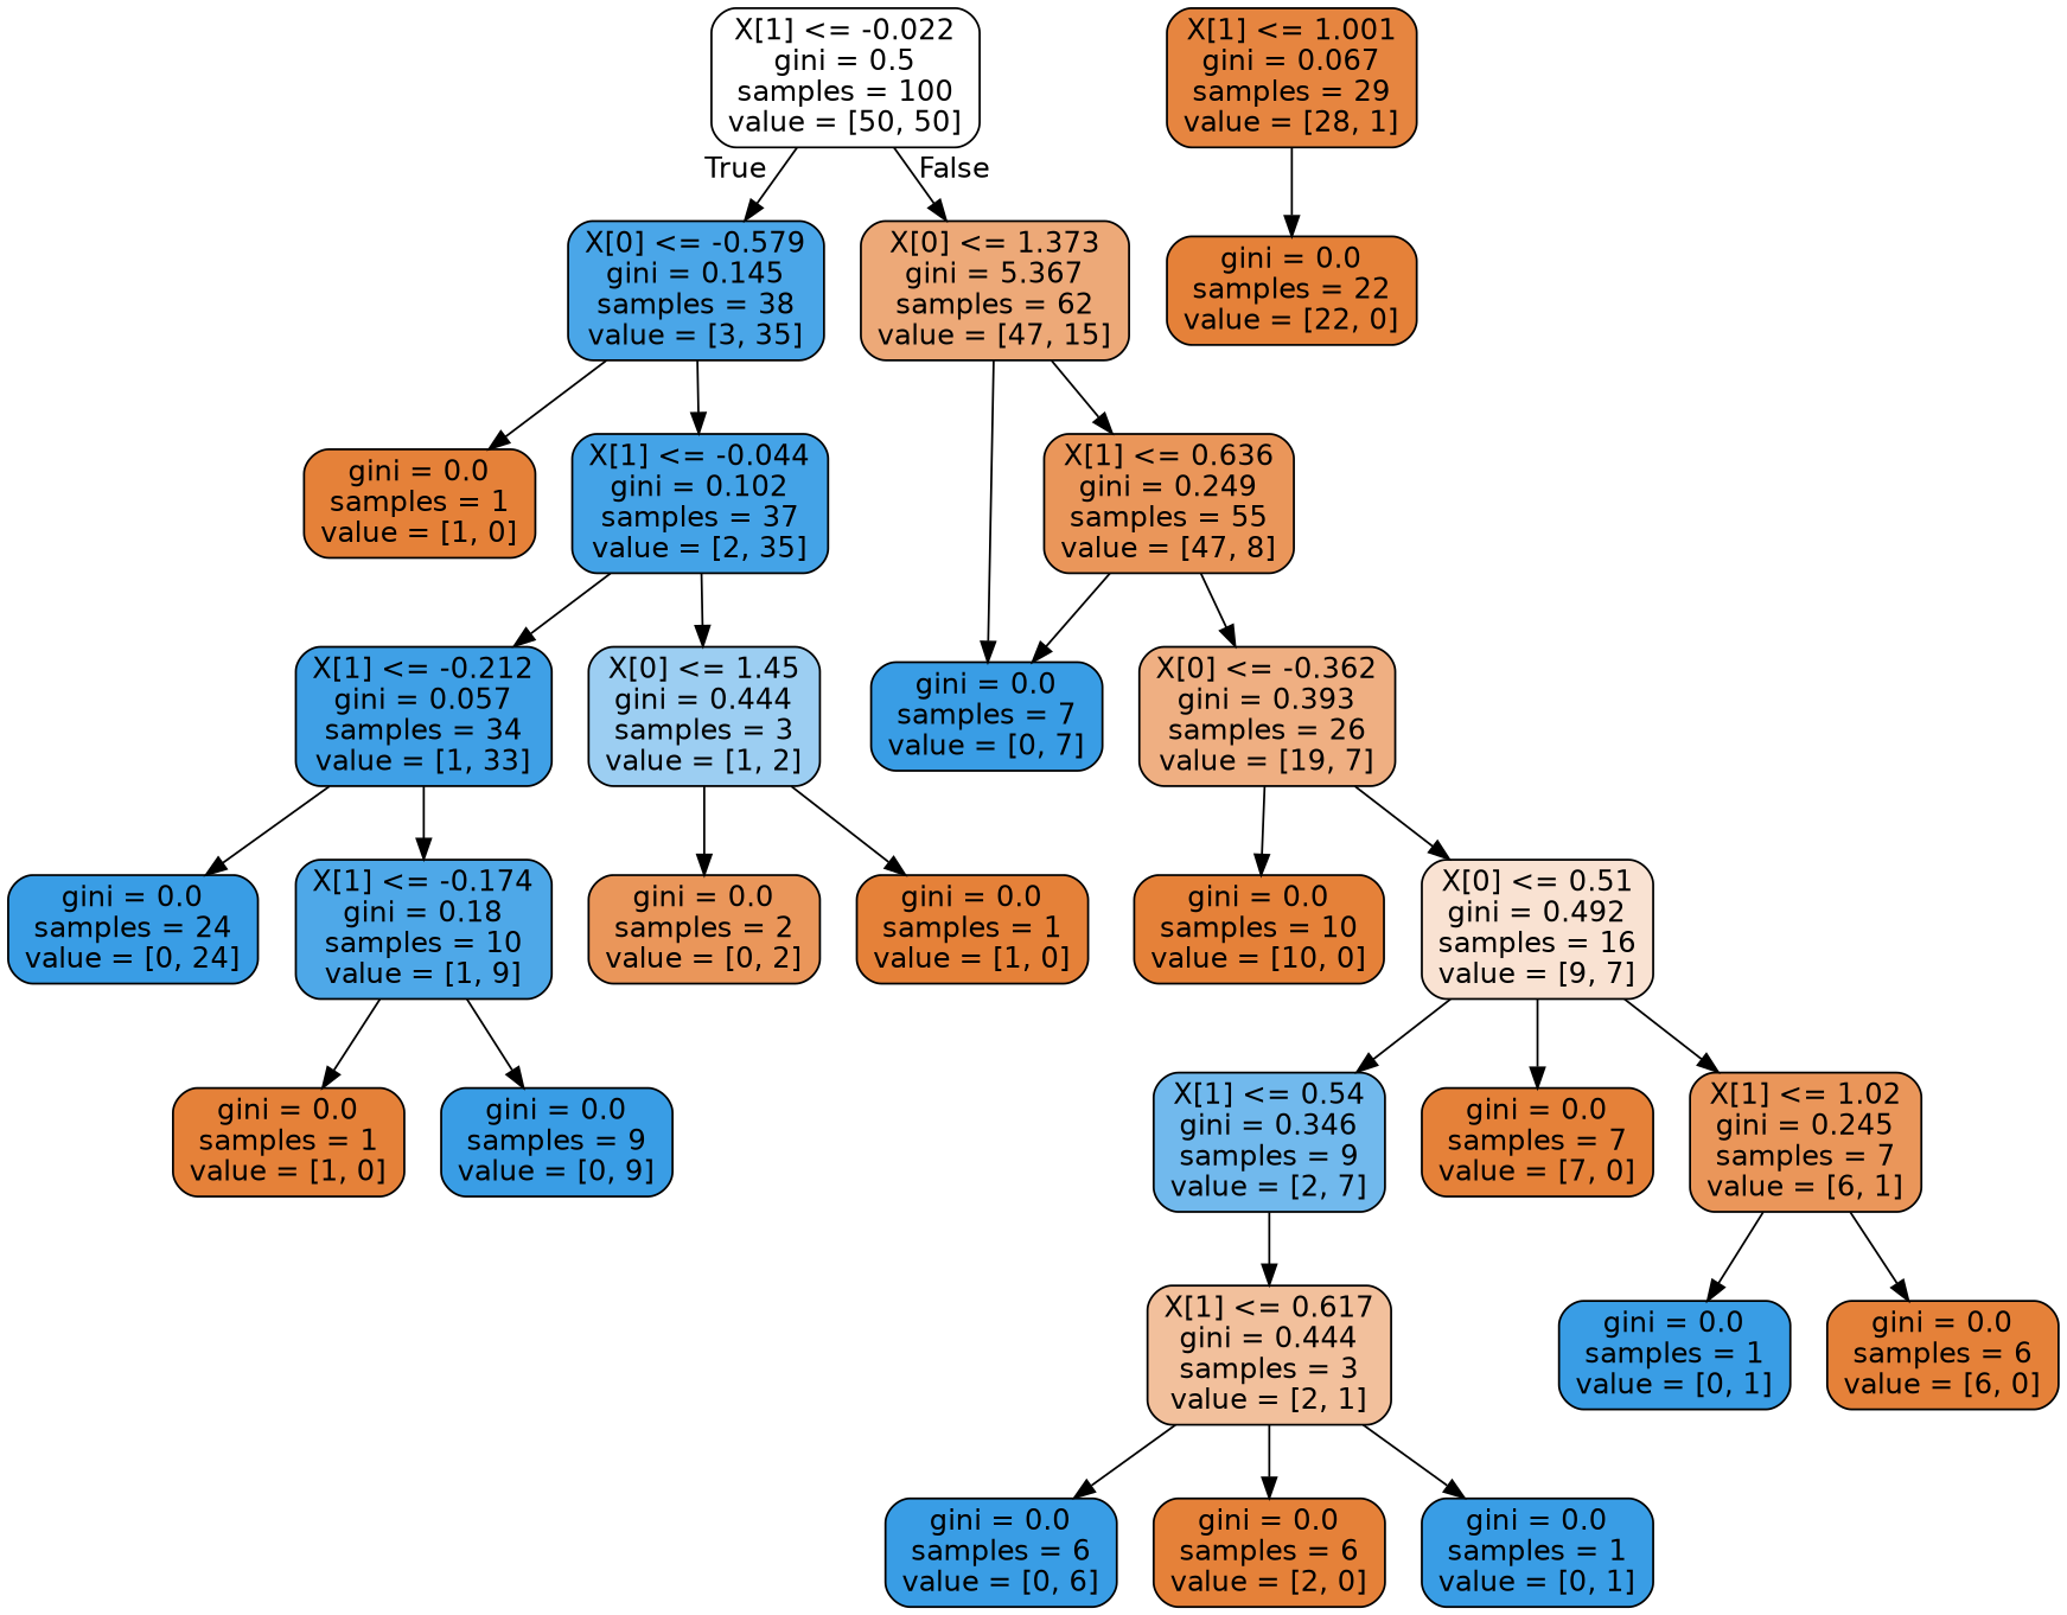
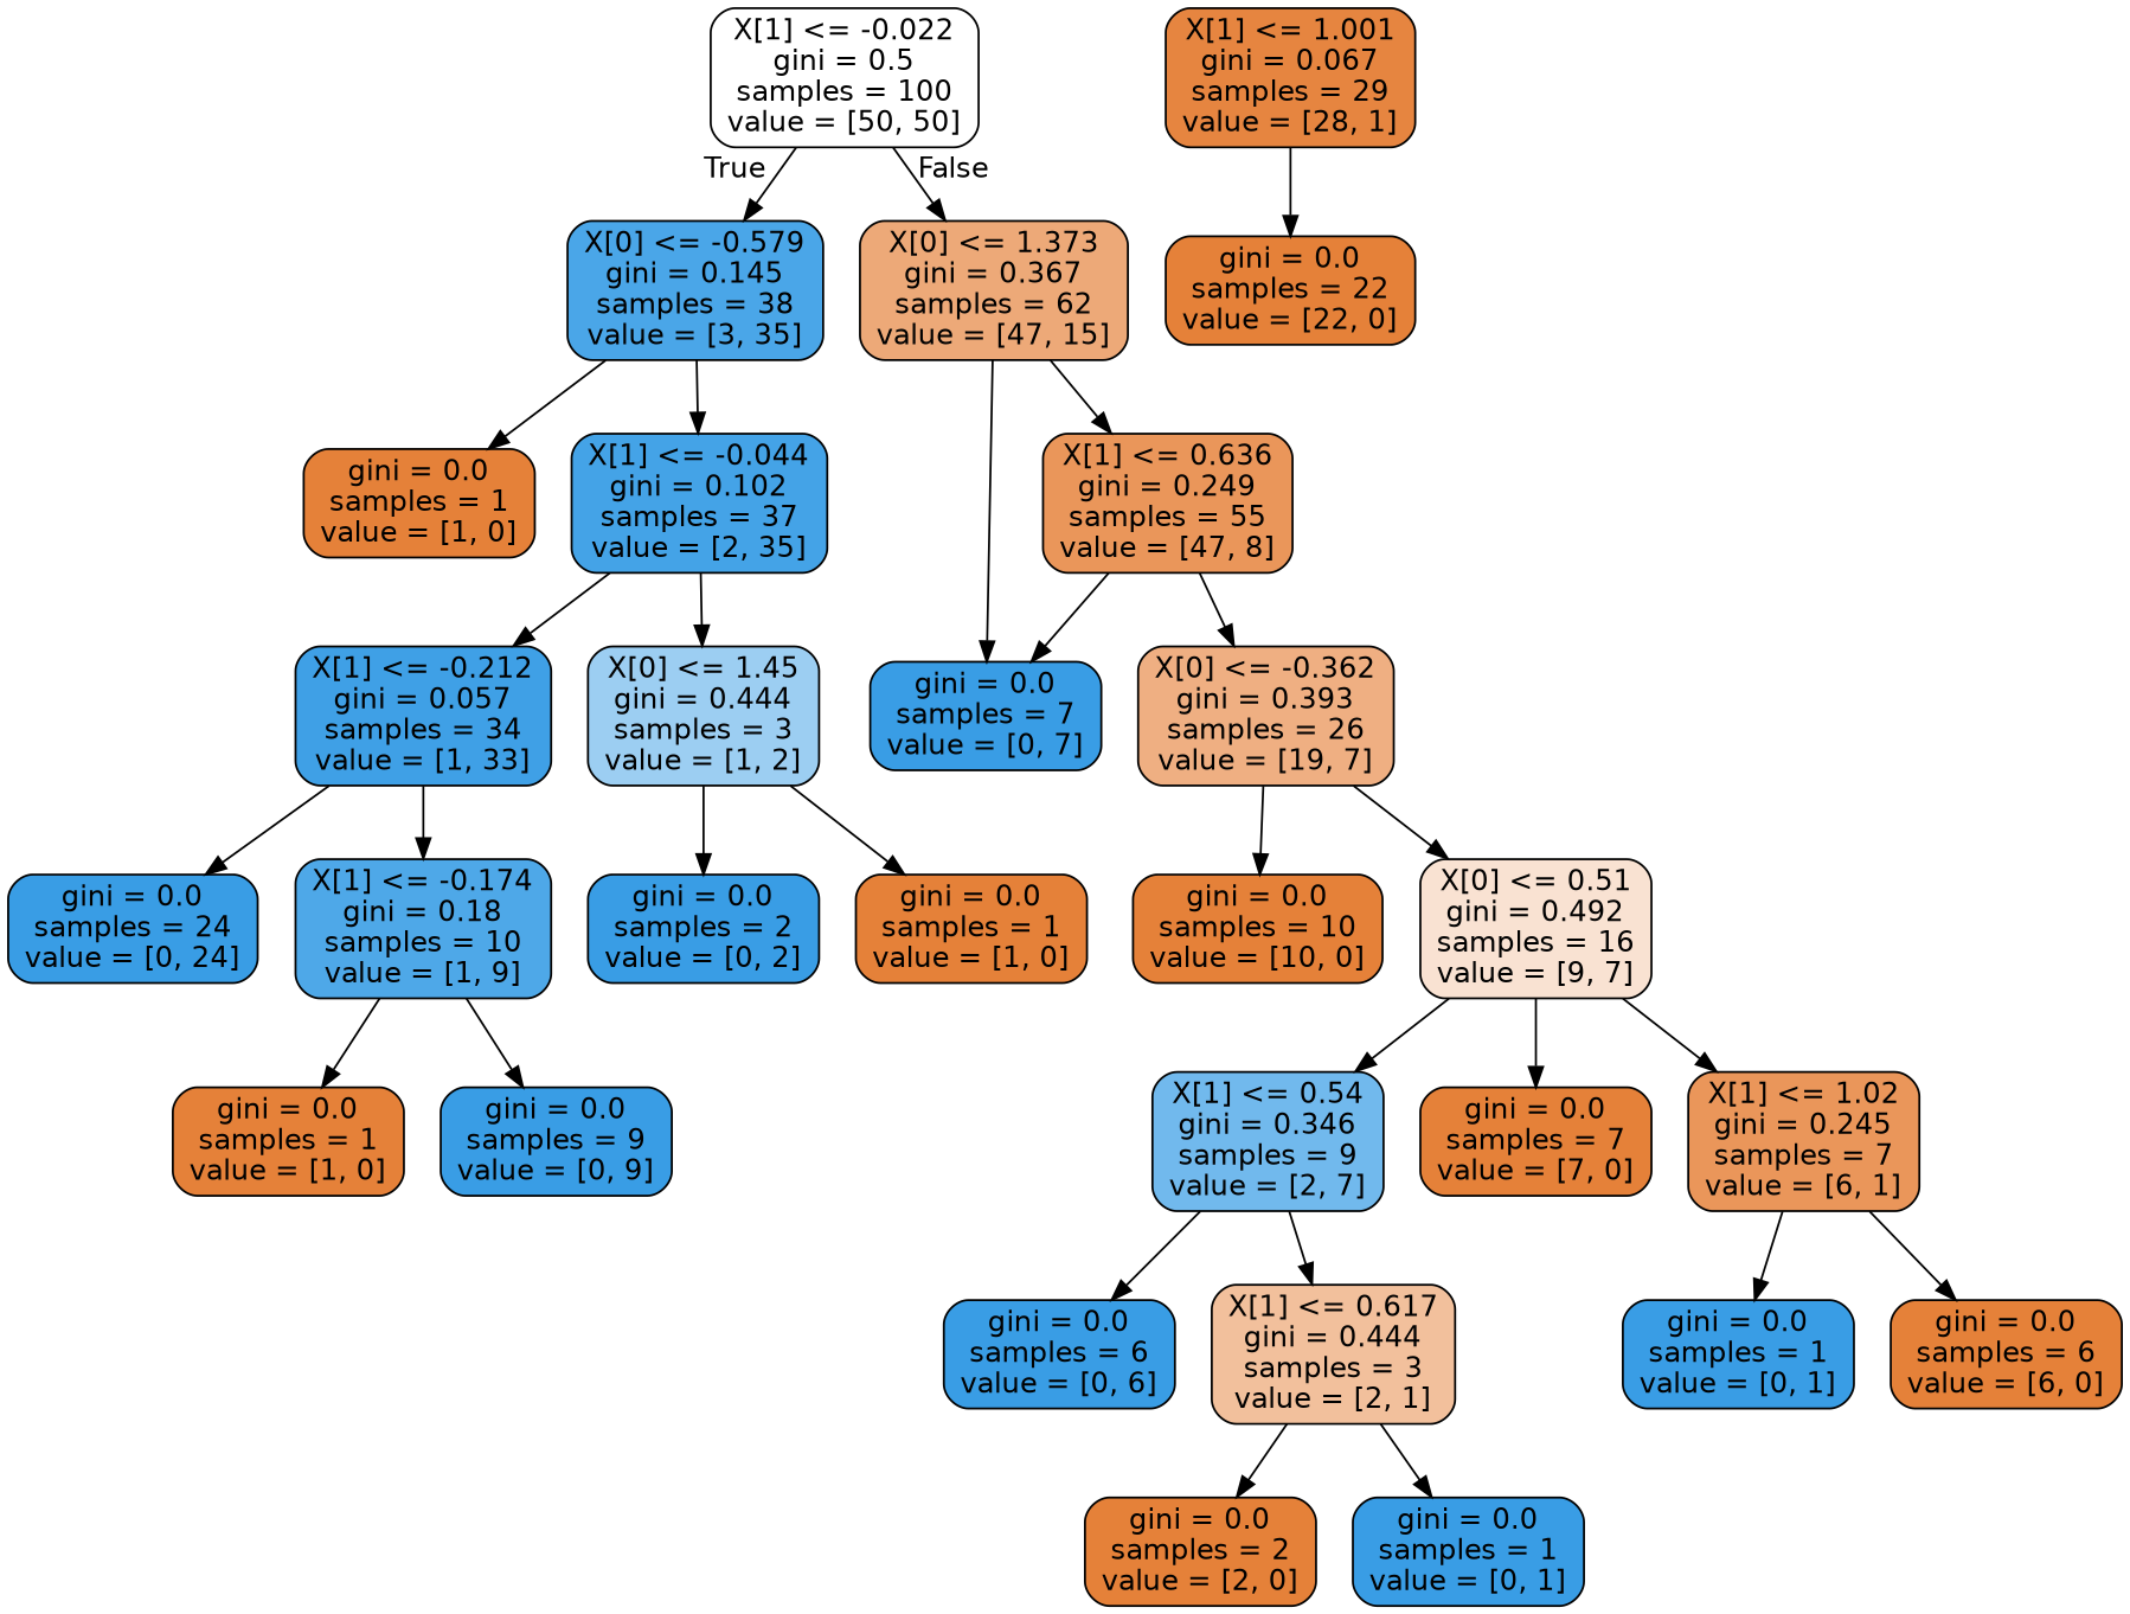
  digraph {
    node [color=black fillcolor="#e58139ff" fontname=helvetica shape=box style="filled, rounded"]
    edge [fontname=helvetica]
    n1 [fillcolor="#e5813900" label="X[1] <= -0.022\ngini = 0.5\nsamples = 100\nvalue = [50, 50]"]
    n2 [fillcolor="#399de5e9" label="X[0] <= -0.579\ngini = 0.145\nsamples = 38\nvalue = [3, 35]"]
-   n3 [fillcolor="#e58139ae" label="X[0] <= 1.373\ngini = 5.367\nsamples = 62\nvalue = [47, 15]"]
+   n3 [fillcolor="#e58139ae" label="X[0] <= 1.373\ngini = 0.367\nsamples = 62\nvalue = [47, 15]"]
    n4 [label="gini = 0.0\nsamples = 1\nvalue = [1, 0]"]
    n5 [fillcolor="#399de5f0" label="X[1] <= -0.044\ngini = 0.102\nsamples = 37\nvalue = [2, 35]"]
    n6 [fillcolor="#e58139d4" label="X[1] <= 0.636\ngini = 0.249\nsamples = 55\nvalue = [47, 8]"]
    n7 [fillcolor="#399de5ff" label="gini = 0.0\nsamples = 7\nvalue = [0, 7]"]
    n8 [fillcolor="#399de5f7" label="X[1] <= -0.212\ngini = 0.057\nsamples = 34\nvalue = [1, 33]"]
    n9 [fillcolor="#399de57f" label="X[0] <= 1.45\ngini = 0.444\nsamples = 3\nvalue = [1, 2]"]
    n10 [fillcolor="#399de5ff" label="gini = 0.0\nsamples = 24\nvalue = [0, 24]"]
    n11 [fillcolor="#399de5e3" label="X[1] <= -0.174\ngini = 0.18\nsamples = 10\nvalue = [1, 9]"]
-   n12 [fillcolor="#e58139d4" label="gini = 0.0\nsamples = 2\nvalue = [0, 2]"]
+   n12 [fillcolor="#399de5ff" label="gini = 0.0\nsamples = 2\nvalue = [0, 2]"]
    n13 [label="gini = 0.0\nsamples = 1\nvalue = [1, 0]"]
    n14 [label="gini = 0.0\nsamples = 1\nvalue = [1, 0]"]
    n15 [fillcolor="#399de5ff" label="gini = 0.0\nsamples = 9\nvalue = [0, 9]"]
    n16 [fillcolor="#e58139a1" label="X[0] <= -0.362\ngini = 0.393\nsamples = 26\nvalue = [19, 7]"]
    n17 [label="gini = 0.0\nsamples = 10\nvalue = [10, 0]"]
    n18 [fillcolor="#e5813939" label="X[0] <= 0.51\ngini = 0.492\nsamples = 16\nvalue = [9, 7]"]
    n19 [fillcolor="#e58139f6" label="X[1] <= 1.001\ngini = 0.067\nsamples = 29\nvalue = [28, 1]"]
    n20 [label="gini = 0.0\nsamples = 22\nvalue = [22, 0]"]
    n21 [fillcolor="#399de5b6" label="X[1] <= 0.54\ngini = 0.346\nsamples = 9\nvalue = [2, 7]"]
    n22 [label="gini = 0.0\nsamples = 7\nvalue = [7, 0]"]
    n23 [fillcolor="#e58139d4" label="X[1] <= 1.02\ngini = 0.245\nsamples = 7\nvalue = [6, 1]"]
    n24 [fillcolor="#399de5ff" label="gini = 0.0\nsamples = 6\nvalue = [0, 6]"]
    n25 [fillcolor="#e581397f" label="X[1] <= 0.617\ngini = 0.444\nsamples = 3\nvalue = [2, 1]"]
-   n26 [label="gini = 0.0\nsamples = 6\nvalue = [2, 0]"]
+   n26 [label="gini = 0.0\nsamples = 2\nvalue = [2, 0]"]
    n27 [fillcolor="#399de5ff" label="gini = 0.0\nsamples = 1\nvalue = [0, 1]"]
    n28 [fillcolor="#399de5ff" label="gini = 0.0\nsamples = 1\nvalue = [0, 1]"]
    n29 [label="gini = 0.0\nsamples = 6\nvalue = [6, 0]"]
    n1 -> n2 [headlabel=True labelangle=45 labeldistance=2.5]
    n1 -> n3 [headlabel=False labelangle=-45 labeldistance=2.5]
    n2 -> n4
    n2 -> n5
    n3 -> n6
    n3 -> n7
    n5 -> n8
    n5 -> n9
    n6 -> n7
    n6 -> n16
    n8 -> n10
    n8 -> n11
    n9 -> n12
    n9 -> n13
    n11 -> n14
    n11 -> n15
    n16 -> n17
    n16 -> n18
    n18 -> n21
    n18 -> n22
    n18 -> n23
    n19 -> n20
-   n25 -> n24
+   n21 -> n24
    n21 -> n25
    n23 -> n28
    n23 -> n29
    n25 -> n26
    n25 -> n27
  }
